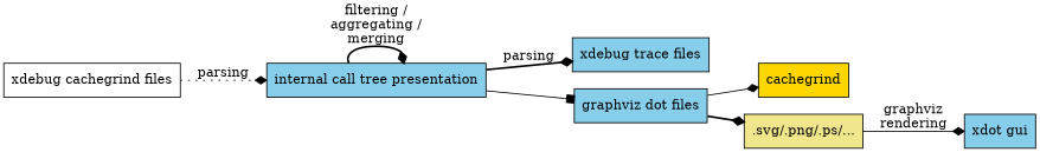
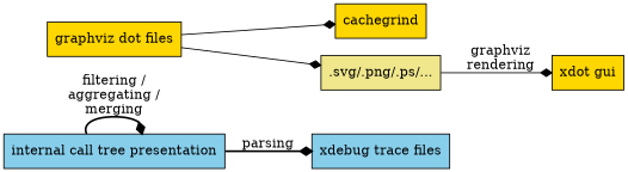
  digraph {
    ordering=out
    rankdir=LR
    node [fillcolor=skyblue shape=box style=filled]
    edge [arrowhead=diamond style=solid]
-   n1 [fillcolor=white label="xdebug cachegrind files"]
    n2 [label="internal call tree presentation"]
    n3 [label="xdebug trace files"]
-   n4 [label="graphviz dot files"]
+   n4 [fillcolor=gold label="graphviz dot files"]
    n5 [fillcolor=gold label=cachegrind]
    n6 [fillcolor=khaki label=".svg/.png/.ps/..."]
-   n7 [label="xdot gui"]
-   n1 -> n2 [label=parsing style=dotted]
+   n7 [fillcolor=gold label="xdot gui"]
    n2 -> n2 [label="filtering /\naggregating /\nmerging" style=bold]
    n2 -> n3 [label=parsing style=bold]
-   n2 -> n4 [arrowhead=box]
    n4 -> n5
-   n4 -> n6 [style=bold]
+   n4 -> n6
    n6 -> n7 [label="graphviz\nrendering" labeljust=r]
  }
